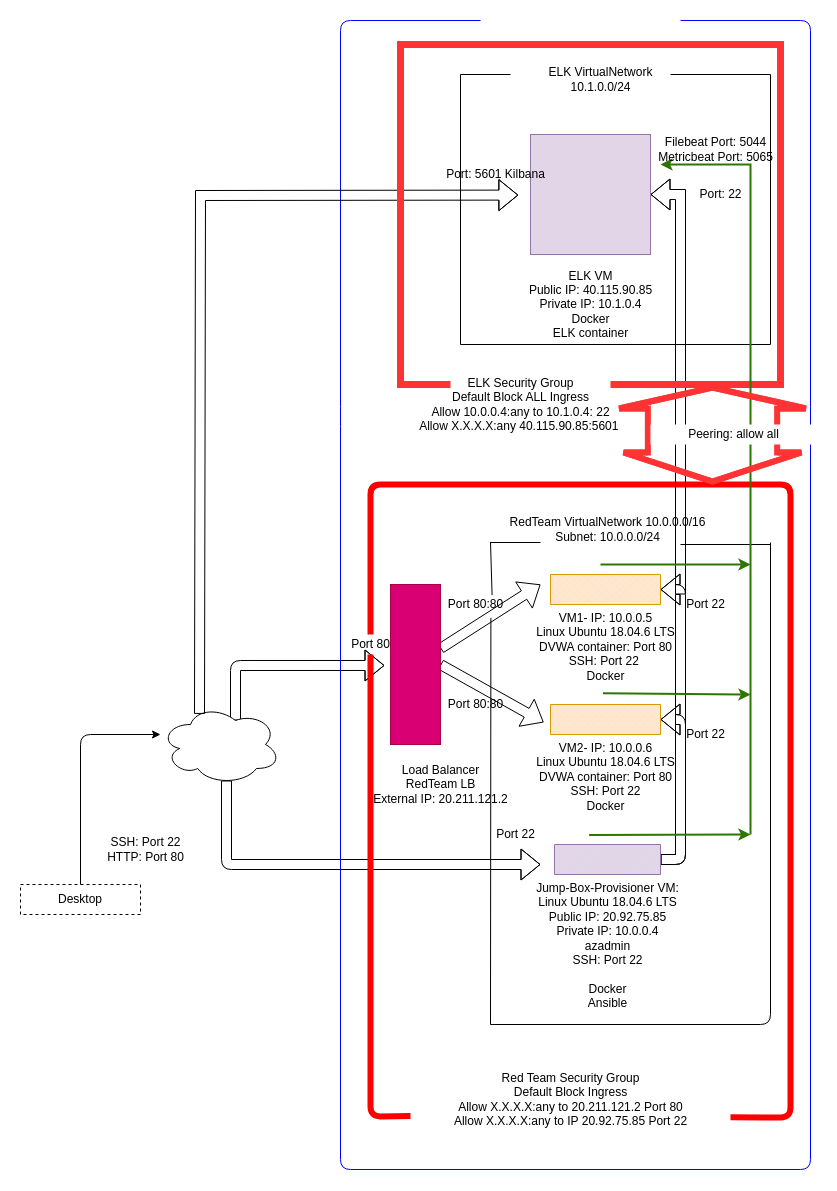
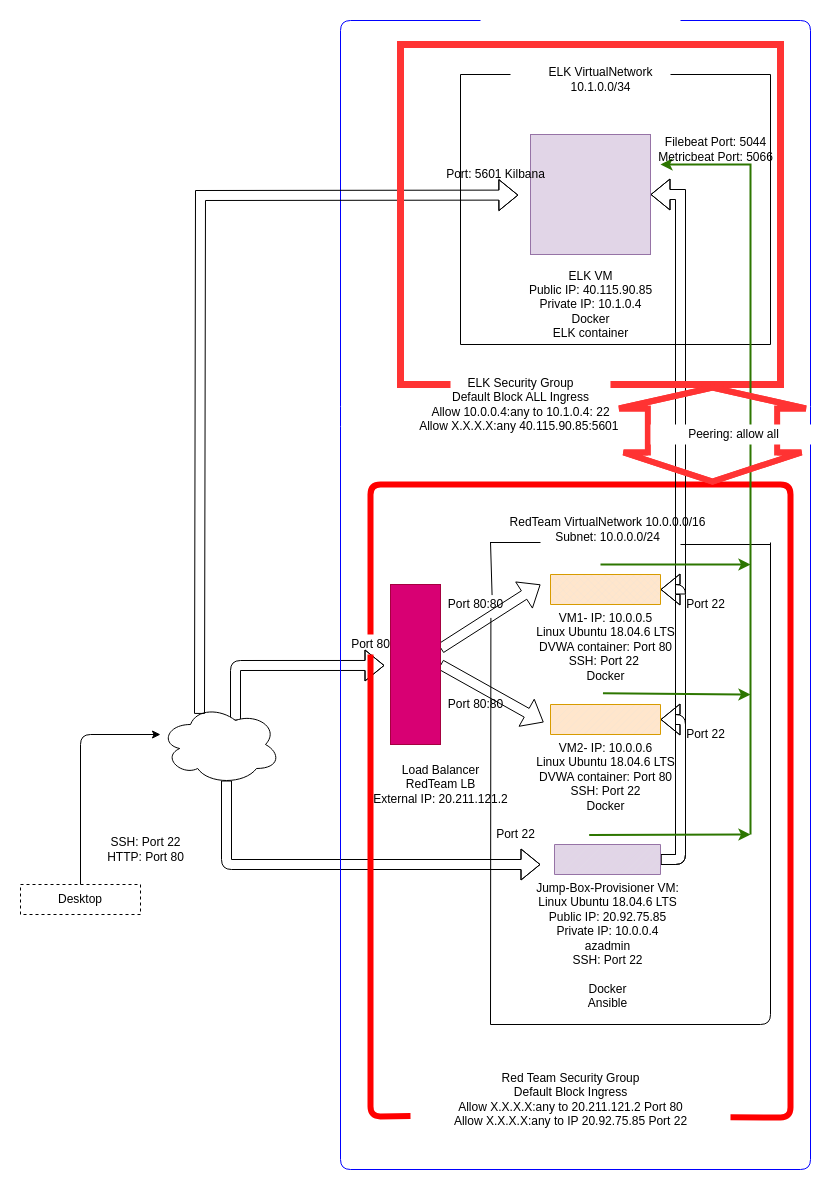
  <mxCell id="0" />
  <mxCell id="1" parent="0" />
  <mxCell id="2" value="VM1- IP: 10.0.0.5&lt;br&gt;Linux Ubuntu 18.04.6 LTS&lt;br&gt;DVWA container: Port 80&lt;br&gt;SSH: Port 22&amp;nbsp;&lt;br&gt;Docker" style="verticalLabelPosition=bottom;verticalAlign=top;html=1;shape=mxgraph.basic.patternFillRect;fillStyle=diagGrid;step=5;fillStrokeWidth=0.2;fillStrokeColor=#dddddd;fillColor=#ffe6cc;strokeColor=#d79b00;" parent="1" vertex="1"><mxGeometry x="550" y="574" width="110" height="30" as="geometry" /></mxCell>
  <mxCell id="3" value="VM2- IP: 10.0.0.6&lt;br&gt;Linux Ubuntu 18.04.6 LTS&lt;br&gt;DVWA container: Port 80&lt;br&gt;SSH: Port 22&lt;br&gt;Docker" style="verticalLabelPosition=bottom;verticalAlign=top;html=1;shape=mxgraph.basic.patternFillRect;fillStyle=diag;step=5;fillStrokeWidth=0.2;fillStrokeColor=#dddddd;fillColor=#ffe6cc;strokeColor=#d79b00;" parent="1" vertex="1"><mxGeometry x="550" y="704" width="110" height="30" as="geometry" /></mxCell>
  <mxCell id="4" style="edgeStyle=orthogonalEdgeStyle;shape=flexArrow;rounded=1;sketch=0;orthogonalLoop=1;jettySize=auto;html=1;exitX=1;exitY=0.5;exitDx=0;exitDy=0;exitPerimeter=0;entryX=1;entryY=0.5;entryDx=0;entryDy=0;entryPerimeter=0;" parent="1" source="6" target="3" edge="1"><mxGeometry relative="1" as="geometry" /></mxCell>
  <mxCell id="5" style="edgeStyle=orthogonalEdgeStyle;shape=flexArrow;rounded=1;sketch=0;orthogonalLoop=1;jettySize=auto;html=1;exitX=1;exitY=0.5;exitDx=0;exitDy=0;exitPerimeter=0;entryX=1;entryY=0.5;entryDx=0;entryDy=0;entryPerimeter=0;" parent="1" source="6" target="2" edge="1"><mxGeometry relative="1" as="geometry"><mxPoint x="720" y="634" as="targetPoint" /></mxGeometry></mxCell>
  <mxCell id="6" value="Jump-Box-Provisioner VM: &lt;br&gt;Linux Ubuntu 18.04.6 LTS&lt;br&gt;Public IP: 20.92.75.85&lt;br&gt;Private IP: 10.0.0.4&lt;br&gt;azadmin&lt;br&gt;SSH: Port 22&lt;br&gt;&lt;br&gt;Docker&lt;br&gt;Ansible" style="verticalLabelPosition=bottom;verticalAlign=top;html=1;shape=mxgraph.basic.patternFillRect;fillStyle=diag;step=5;fillStrokeWidth=0.2;fillStrokeColor=#dddddd;fillColor=#e1d5e7;strokeColor=#9673a6;" parent="1" vertex="1"><mxGeometry x="554" y="844" width="106" height="30" as="geometry" /></mxCell>
  <mxCell id="7" style="shape=flexArrow;rounded=1;sketch=0;orthogonalLoop=1;jettySize=auto;html=1;" parent="1" source="9" edge="1"><mxGeometry relative="1" as="geometry"><mxPoint x="540" y="584" as="targetPoint" /></mxGeometry></mxCell>
  <mxCell id="8" style="edgeStyle=none;shape=flexArrow;rounded=1;sketch=0;orthogonalLoop=1;jettySize=auto;html=1;exitX=1;exitY=0.5;exitDx=0;exitDy=0;entryX=-0.062;entryY=0.593;entryDx=0;entryDy=0;entryPerimeter=0;" parent="1" source="9" target="3" edge="1"><mxGeometry relative="1" as="geometry" /></mxCell>
  <mxCell id="9" value="&lt;br&gt;&lt;br&gt;&lt;br&gt;&lt;br&gt;&lt;br&gt;&lt;br&gt;&lt;br&gt;&lt;br&gt;&lt;br&gt;&lt;br&gt;&lt;br&gt;&lt;br&gt;&lt;br&gt;&lt;br&gt;&lt;br&gt;&lt;br&gt;&lt;br&gt;&lt;br&gt;Load Balancer&lt;br&gt;Public IP/Front IP:20.211.121.2&lt;br&gt;Port 80&lt;br&gt;Backend: Port 80" style="rounded=0;whiteSpace=wrap;html=1;fillColor=#d80073;fontColor=#ffffff;strokeColor=#A50040;" parent="1" vertex="1"><mxGeometry x="390" y="584" width="50" height="160" as="geometry" /></mxCell>
  <mxCell id="10" value="RedTeam VirtualNetwork 10.0.0.0/16&lt;br&gt;Subnet: 10.0.0.0/24" style="text;html=1;resizable=0;autosize=1;align=center;verticalAlign=middle;points=[];fillColor=none;strokeColor=none;rounded=0;sketch=0;" parent="1" vertex="1"><mxGeometry x="502" y="514" width="210" height="30" as="geometry" /></mxCell>
  <mxCell id="11" style="edgeStyle=orthogonalEdgeStyle;shape=flexArrow;rounded=1;sketch=0;orthogonalLoop=1;jettySize=auto;html=1;exitX=0.55;exitY=0.95;exitDx=0;exitDy=0;exitPerimeter=0;" parent="1" source="13" edge="1"><mxGeometry relative="1" as="geometry"><mxPoint x="540" y="864" as="targetPoint" /><Array as="points"><mxPoint x="226" y="864" /></Array></mxGeometry></mxCell>
  <mxCell id="12" style="edgeStyle=orthogonalEdgeStyle;shape=flexArrow;rounded=1;sketch=0;orthogonalLoop=1;jettySize=auto;html=1;exitX=0.625;exitY=0.2;exitDx=0;exitDy=0;exitPerimeter=0;entryX=-0.12;entryY=0.506;entryDx=0;entryDy=0;entryPerimeter=0;" parent="1" source="13" target="9" edge="1"><mxGeometry relative="1" as="geometry"><Array as="points"><mxPoint x="235" y="665" /></Array></mxGeometry></mxCell>
  <mxCell id="13" value="" style="ellipse;shape=cloud;whiteSpace=wrap;html=1;rounded=0;sketch=0;" parent="1" vertex="1"><mxGeometry x="160" y="704" width="120" height="80" as="geometry" /></mxCell>
  <mxCell id="14" value="" style="endArrow=none;html=1;rounded=1;sketch=0;" parent="1" edge="1"><mxGeometry width="50" height="50" relative="1" as="geometry"><mxPoint x="490" y="1024" as="sourcePoint" /><mxPoint x="770" y="542" as="targetPoint" /><Array as="points"><mxPoint x="770" y="1024" /></Array></mxGeometry></mxCell>
  <mxCell id="15" value="" style="endArrow=none;html=1;rounded=1;sketch=0;startArrow=none;exitX=0.737;exitY=0.029;exitDx=0;exitDy=0;exitPerimeter=0;" parent="1" edge="1" source="39"><mxGeometry width="50" height="50" relative="1" as="geometry"><mxPoint x="490" y="1024" as="sourcePoint" /><mxPoint x="490" y="541.5" as="targetPoint" /></mxGeometry></mxCell>
  <mxCell id="16" value="" style="endArrow=none;html=1;rounded=1;sketch=0;" parent="1" edge="1"><mxGeometry width="50" height="50" relative="1" as="geometry"><mxPoint x="490" y="542" as="sourcePoint" /><mxPoint x="540" y="542" as="targetPoint" /></mxGeometry></mxCell>
  <mxCell id="17" value="" style="endArrow=none;html=1;rounded=1;sketch=0;" parent="1" edge="1"><mxGeometry width="50" height="50" relative="1" as="geometry"><mxPoint x="770" y="544" as="sourcePoint" /><mxPoint x="680" y="544" as="targetPoint" /></mxGeometry></mxCell>
  <mxCell id="18" value="Desktop" style="rounded=0;whiteSpace=wrap;html=1;sketch=0;dashed=1;" parent="1" vertex="1"><mxGeometry x="20" y="884" width="120" height="30" as="geometry" /></mxCell>
  <mxCell id="19" value="" style="endArrow=classic;html=1;rounded=1;sketch=0;entryX=0;entryY=0.375;entryDx=0;entryDy=0;entryPerimeter=0;" parent="1" source="18" target="13" edge="1"><mxGeometry width="50" height="50" relative="1" as="geometry"><mxPoint x="80" y="874" as="sourcePoint" /><mxPoint x="450" y="804" as="targetPoint" /><Array as="points"><mxPoint x="80" y="734" /></Array></mxGeometry></mxCell>
  <mxCell id="20" value="Red Team Security Group&lt;br&gt;Default Block Ingress&lt;br&gt;Allow X.X.X.X:any to 20.211.121.2 Port 80&lt;br&gt;Allow X.X.X.X:any to IP 20.92.75.85 Port 22" style="text;html=1;resizable=0;autosize=1;align=center;verticalAlign=middle;points=[];rounded=0;sketch=0;" parent="1" vertex="1"><mxGeometry x="445" y="1069" width="250" height="60" as="geometry" /></mxCell>
  <mxCell id="21" value="Port 80:80" style="text;html=1;resizable=0;autosize=1;align=center;verticalAlign=middle;points=[];fillColor=none;strokeColor=none;rounded=0;sketch=0;" parent="1" vertex="1"><mxGeometry x="440" y="694" width="70" height="20" as="geometry" /></mxCell>
  <mxCell id="22" value="Port 22" style="text;html=1;resizable=0;autosize=1;align=center;verticalAlign=middle;points=[];fillColor=none;strokeColor=none;rounded=0;sketch=0;" parent="1" vertex="1"><mxGeometry x="490" y="824" width="50" height="20" as="geometry" /></mxCell>
  <mxCell id="23" value="Port 22" style="text;html=1;resizable=0;autosize=1;align=center;verticalAlign=middle;points=[];fillColor=none;strokeColor=none;rounded=0;sketch=0;" parent="1" vertex="1"><mxGeometry x="680" y="594" width="50" height="20" as="geometry" /></mxCell>
  <mxCell id="24" value="Port 22" style="text;html=1;resizable=0;autosize=1;align=center;verticalAlign=middle;points=[];fillColor=none;strokeColor=none;rounded=0;sketch=0;" parent="1" vertex="1"><mxGeometry x="680" y="724" width="50" height="20" as="geometry" /></mxCell>
  <mxCell id="25" value="SSH: Port 22&lt;br&gt;HTTP: Port 80" style="text;html=1;resizable=0;autosize=1;align=center;verticalAlign=middle;points=[];fillColor=none;strokeColor=none;rounded=0;sketch=0;" parent="1" vertex="1"><mxGeometry x="100" y="834" width="90" height="30" as="geometry" /></mxCell>
  <mxCell id="26" value="" style="endArrow=none;html=1;rounded=1;sketch=0;fontColor=#FF0000;strokeColor=#FF0000;strokeWidth=6;startArrow=none;" parent="1" edge="1" source="41"><mxGeometry width="50" height="50" relative="1" as="geometry"><mxPoint x="410" y="1115.6" as="sourcePoint" /><mxPoint x="730" y="1116.8" as="targetPoint" /><Array as="points"><mxPoint x="370" y="484" /><mxPoint x="790" y="484" /><mxPoint x="790" y="1117" /></Array></mxGeometry></mxCell>
  <mxCell id="27" value="" style="endArrow=none;html=1;rounded=1;sketch=0;fontColor=#FF0000;strokeColor=#0000FF;" parent="1" edge="1"><mxGeometry width="50" height="50" relative="1" as="geometry"><mxPoint x="680" y="20" as="sourcePoint" /><mxPoint x="480" y="20" as="targetPoint" /><Array as="points"><mxPoint x="810" y="20" /><mxPoint x="810" y="416" /><mxPoint x="810" y="1169" /><mxPoint x="340" y="1169" /><mxPoint x="340" y="416" /><mxPoint x="340" y="20" /></Array></mxGeometry></mxCell>
  <mxCell id="28" value="" style="rounded=0;whiteSpace=wrap;html=1;fillColor=#e1d5e7;strokeColor=#9673a6;" vertex="1" parent="1"><mxGeometry x="530" y="134" width="120" height="120" as="geometry" /></mxCell>
  <mxCell id="29" value="ELK VM&lt;br&gt;Public IP: 40.115.90.85&lt;br&gt;Private IP: 10.1.0.4&lt;br&gt;Docker&lt;br&gt;ELK container" style="text;html=1;resizable=0;autosize=1;align=center;verticalAlign=middle;points=[];fillColor=none;strokeColor=none;rounded=0;" vertex="1" parent="1"><mxGeometry x="520" y="264" width="140" height="80" as="geometry" /></mxCell>
  <mxCell id="30" value="" style="shape=flexArrow;endArrow=classic;html=1;rounded=0;entryX=-0.101;entryY=0.505;entryDx=0;entryDy=0;entryPerimeter=0;exitX=0.325;exitY=0.118;exitDx=0;exitDy=0;exitPerimeter=0;" edge="1" parent="1" source="13" target="28"><mxGeometry width="50" height="50" relative="1" as="geometry"><mxPoint x="240" y="654" as="sourcePoint" /><mxPoint x="450" y="334" as="targetPoint" /><Array as="points"><mxPoint x="200" y="195" /></Array></mxGeometry></mxCell>
  <mxCell id="31" value="Port: 5601 Kilbana" style="text;html=1;resizable=0;autosize=1;align=center;verticalAlign=middle;points=[];fillColor=none;strokeColor=none;rounded=0;" vertex="1" parent="1"><mxGeometry x="440" y="164" width="110" height="20" as="geometry" /></mxCell>
  <mxCell id="32" value="" style="shape=flexArrow;endArrow=classic;html=1;rounded=0;entryX=1;entryY=0.5;entryDx=0;entryDy=0;" edge="1" parent="1" target="28"><mxGeometry width="50" height="50" relative="1" as="geometry"><mxPoint x="680" y="594" as="sourcePoint" /><mxPoint x="450" y="294" as="targetPoint" /><Array as="points"><mxPoint x="680" y="194" /></Array></mxGeometry></mxCell>
- <mxCell id="33" value="Port: 22" style="text;html=1;resizable=0;autosize=1;align=center;verticalAlign=middle;points=[];fillColor=none;strokeColor=none;rounded=0;" vertex="1" parent="1"><mxGeometry x="690" y="184" width="60" height="20" as="geometry" /></mxCell>
- <mxCell id="34" value="ELK VirtualNetwork&lt;br&gt;10.1.0.0/24" style="text;html=1;resizable=0;autosize=1;align=center;verticalAlign=middle;points=[];fillColor=none;strokeColor=none;rounded=0;" vertex="1" parent="1"><mxGeometry x="540" y="64" width="120" height="30" as="geometry" /></mxCell>
+ <mxCell id="34" value="ELK VirtualNetwork&lt;br&gt;10.1.0.0/34" style="text;html=1;resizable=0;autosize=1;align=center;verticalAlign=middle;points=[];fillColor=none;strokeColor=none;rounded=0;" vertex="1" parent="1"><mxGeometry x="540" y="64" width="120" height="30" as="geometry" /></mxCell>
  <mxCell id="35" value="" style="endArrow=none;html=1;rounded=0;strokeWidth=1;" edge="1" parent="1"><mxGeometry width="50" height="50" relative="1" as="geometry"><mxPoint x="670" y="74" as="sourcePoint" /><mxPoint x="510" y="74" as="targetPoint" /><Array as="points"><mxPoint x="770" y="74" /><mxPoint x="770" y="344" /><mxPoint x="460" y="344" /><mxPoint x="460" y="74" /></Array></mxGeometry></mxCell>
  <mxCell id="36" value="" style="endArrow=none;html=1;rounded=0;strokeWidth=7;strokeColor=#FF3333;exitX=0.909;exitY=0.167;exitDx=0;exitDy=0;exitPerimeter=0;" edge="1" parent="1" source="37"><mxGeometry width="50" height="50" relative="1" as="geometry"><mxPoint x="660" y="384" as="sourcePoint" /><mxPoint x="450" y="384" as="targetPoint" /><Array as="points"><mxPoint x="780" y="384" /><mxPoint x="780" y="44" /><mxPoint x="590" y="44" /><mxPoint x="400" y="44" /><mxPoint x="400" y="384" /></Array></mxGeometry></mxCell>
  <mxCell id="37" value="ELK Security Group&lt;br&gt;Default Block ALL Ingress&lt;br&gt;Allow 10.0.0.4:any to 10.1.0.4: 22&lt;br&gt;Allow X.X.X.X:any 40.115.90.85:5601&amp;nbsp;" style="text;html=1;resizable=0;autosize=1;align=center;verticalAlign=middle;points=[];fillColor=none;strokeColor=none;rounded=0;" vertex="1" parent="1"><mxGeometry x="410" y="374" width="220" height="60" as="geometry" /></mxCell>
  <mxCell id="38" value="Load Balancer&lt;br&gt;RedTeam LB&lt;br&gt;External IP: 20.211.121.2" style="text;html=1;resizable=0;autosize=1;align=center;verticalAlign=middle;points=[];fillColor=none;strokeColor=none;rounded=0;" vertex="1" parent="1"><mxGeometry x="365" y="759" width="150" height="50" as="geometry" /></mxCell>
  <mxCell id="39" value="Port 80:80" style="text;html=1;resizable=0;autosize=1;align=center;verticalAlign=middle;points=[];fillColor=none;strokeColor=none;rounded=0;sketch=0;" parent="1" vertex="1"><mxGeometry x="440" y="594" width="70" height="20" as="geometry" /></mxCell>
  <mxCell id="40" value="" style="endArrow=none;html=1;rounded=1;sketch=0;entryX=0.72;entryY=1.171;entryDx=0;entryDy=0;entryPerimeter=0;" edge="1" parent="1" target="39"><mxGeometry width="50" height="50" relative="1" as="geometry"><mxPoint x="490" y="1024" as="sourcePoint" /><mxPoint x="490" y="541.5" as="targetPoint" /></mxGeometry></mxCell>
  <mxCell id="41" value="Port 80" style="text;html=1;resizable=0;autosize=1;align=center;verticalAlign=middle;points=[];fillColor=none;strokeColor=none;rounded=0;sketch=0;" parent="1" vertex="1"><mxGeometry x="345" y="634" width="50" height="20" as="geometry" /></mxCell>
  <mxCell id="42" value="" style="endArrow=none;html=1;rounded=1;sketch=0;fontColor=#FF0000;strokeColor=#FF0000;strokeWidth=6;" edge="1" parent="1" target="41"><mxGeometry width="50" height="50" relative="1" as="geometry"><mxPoint x="410" y="1115.6" as="sourcePoint" /><mxPoint x="730" y="1116.8" as="targetPoint" /><Array as="points"><mxPoint x="370" y="1116" /></Array></mxGeometry></mxCell>
  <mxCell id="43" value="" style="endArrow=classic;html=1;rounded=0;strokeColor=#2D7600;strokeWidth=2;fillColor=#60a917;" edge="1" parent="1"><mxGeometry width="50" height="50" relative="1" as="geometry"><mxPoint x="750" y="834" as="sourcePoint" /><mxPoint x="660" y="164" as="targetPoint" /><Array as="points"><mxPoint x="750" y="834" /><mxPoint x="750" y="164" /></Array></mxGeometry></mxCell>
  <mxCell id="44" value="" style="endArrow=classic;html=1;rounded=0;strokeColor=#2D7600;strokeWidth=2;exitX=0.327;exitY=-0.314;exitDx=0;exitDy=0;exitPerimeter=0;fillColor=#60a917;" edge="1" parent="1" source="6"><mxGeometry width="50" height="50" relative="1" as="geometry"><mxPoint x="400" y="734" as="sourcePoint" /><mxPoint x="750" y="834" as="targetPoint" /></mxGeometry></mxCell>
  <mxCell id="45" value="" style="endArrow=classic;html=1;rounded=0;strokeColor=#2D7600;strokeWidth=2;exitX=0.477;exitY=-0.371;exitDx=0;exitDy=0;exitPerimeter=0;fillColor=#60a917;" edge="1" parent="1" source="3"><mxGeometry width="50" height="50" relative="1" as="geometry"><mxPoint x="400" y="734" as="sourcePoint" /><mxPoint x="750" y="694" as="targetPoint" /></mxGeometry></mxCell>
  <mxCell id="46" value="" style="endArrow=classic;html=1;rounded=0;strokeColor=#2D7600;strokeWidth=2;fillColor=#60a917;" edge="1" parent="1"><mxGeometry width="50" height="50" relative="1" as="geometry"><mxPoint x="600" y="564" as="sourcePoint" /><mxPoint x="750" y="564" as="targetPoint" /></mxGeometry></mxCell>
  <mxCell id="47" value="" style="shape=flexArrow;endArrow=classic;startArrow=classic;html=1;rounded=0;strokeColor=#FF3333;strokeWidth=6;startWidth=42.449;startSize=7.667;endWidth=51.429;endSize=5;fillColor=none;width=124.286;" edge="1" parent="1"><mxGeometry width="100" height="100" relative="1" as="geometry"><mxPoint x="712" y="484" as="sourcePoint" /><mxPoint x="712" y="384" as="targetPoint" /><Array as="points"><mxPoint x="712" y="434" /></Array></mxGeometry></mxCell>
  <mxCell id="48" value="Peering: allow all" style="text;html=1;resizable=0;autosize=1;align=center;verticalAlign=middle;points=[];fillColor=default;strokeColor=none;rounded=0;" vertex="1" parent="1"><mxGeometry x="650" y="424" width="165" height="20" as="geometry" /></mxCell>
- <mxCell id="49" value="Filebeat Port: 5044&lt;br&gt;Metricbeat Port: 5065" style="text;html=1;resizable=0;autosize=1;align=center;verticalAlign=middle;points=[];fillColor=none;strokeColor=none;rounded=0;" vertex="1" parent="1"><mxGeometry x="650" y="134" width="130" height="30" as="geometry" /></mxCell>
+ <mxCell id="49" value="Filebeat Port: 5044&lt;br&gt;Metricbeat Port: 5066" style="text;html=1;resizable=0;autosize=1;align=center;verticalAlign=middle;points=[];fillColor=none;strokeColor=none;rounded=0;" vertex="1" parent="1"><mxGeometry x="650" y="134" width="130" height="30" as="geometry" /></mxCell>
